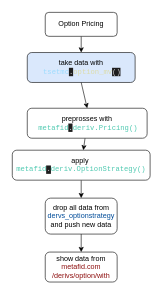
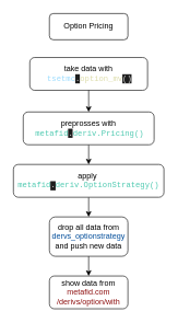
  <mxCell id="0" />
  <mxCell id="1" parent="0" />
- <mxCell id="2" value="" style="edgeStyle=none;html=1;" edge="1" parent="1" source="3" target="4"><mxGeometry relative="1" as="geometry" /></mxCell>
  <mxCell id="3" value="Option Pricing" style="rounded=1;whiteSpace=wrap;html=1;align=center;" vertex="1" parent="1"><mxGeometry x="75" y="20" width="120" height="40" as="geometry" /></mxCell>
- <mxCell id="4" value="take data with&lt;br&gt;&amp;nbsp;&lt;span style=&quot;font-family: Menlo, Monaco, &amp;quot;Courier New&amp;quot;, monospace; color: rgb(156, 220, 254);&quot;&gt;tsetmc&lt;/span&gt;&lt;span style=&quot;background-color: rgb(30, 30, 30); color: rgb(212, 212, 212); font-family: Menlo, Monaco, &amp;quot;Courier New&amp;quot;, monospace;&quot;&gt;.&lt;/span&gt;&lt;span style=&quot;font-family: Menlo, Monaco, &amp;quot;Courier New&amp;quot;, monospace; color: rgb(220, 220, 170);&quot;&gt;option_mv&lt;/span&gt;&lt;span style=&quot;background-color: rgb(30, 30, 30); color: rgb(212, 212, 212); font-family: Menlo, Monaco, &amp;quot;Courier New&amp;quot;, monospace;&quot;&gt;()&lt;/span&gt;" style="rounded=1;whiteSpace=wrap;html=1;align=center;verticalAlign=middle;horizontal=1;spacing=0;fillColor=#dae8fc;" vertex="1" parent="1"><mxGeometry x="45" y="87" width="180" height="50" as="geometry" /></mxCell>
+ <mxCell id="4" value="take data with&lt;br&gt;&amp;nbsp;&lt;span style=&quot;font-family: Menlo, Monaco, &amp;quot;Courier New&amp;quot;, monospace; color: rgb(156, 220, 254);&quot;&gt;tsetmc&lt;/span&gt;&lt;span style=&quot;background-color: rgb(30, 30, 30); color: rgb(212, 212, 212); font-family: Menlo, Monaco, &amp;quot;Courier New&amp;quot;, monospace;&quot;&gt;.&lt;/span&gt;&lt;span style=&quot;font-family: Menlo, Monaco, &amp;quot;Courier New&amp;quot;, monospace; color: rgb(220, 220, 170);&quot;&gt;option_mv&lt;/span&gt;&lt;span style=&quot;background-color: rgb(30, 30, 30); color: rgb(212, 212, 212); font-family: Menlo, Monaco, &amp;quot;Courier New&amp;quot;, monospace;&quot;&gt;()&lt;/span&gt;" style="rounded=1;whiteSpace=wrap;html=1;align=center;verticalAlign=middle;horizontal=1;spacing=0;" vertex="1" parent="1"><mxGeometry x="45" y="87" width="180" height="50" as="geometry" /></mxCell>
  <mxCell id="5" value="" style="edgeStyle=none;html=1;" edge="1" parent="1" source="6" target="9"><mxGeometry relative="1" as="geometry" /></mxCell>
- <mxCell id="6" value="&lt;span style=&quot;&quot;&gt;&#09;&lt;/span&gt;preprosses with&lt;br&gt;&amp;nbsp;&lt;span style=&quot;font-family: Menlo, Monaco, &amp;quot;Courier New&amp;quot;, monospace; color: rgb(78, 201, 176);&quot;&gt;metafid&lt;/span&gt;&lt;span style=&quot;background-color: rgb(30, 30, 30); color: rgb(212, 212, 212); font-family: Menlo, Monaco, &amp;quot;Courier New&amp;quot;, monospace;&quot;&gt;.&lt;/span&gt;&lt;span style=&quot;font-family: Menlo, Monaco, &amp;quot;Courier New&amp;quot;, monospace; color: rgb(78, 201, 176);&quot;&gt;deriv.Pricing()&lt;/span&gt;" style="rounded=1;whiteSpace=wrap;html=1;align=center;verticalAlign=middle;horizontal=1;spacing=0;" vertex="1" parent="1"><mxGeometry x="45" y="180" width="200" height="50" as="geometry" /></mxCell>
+ <mxCell id="6" value="&lt;span style=&quot;&quot;&gt;&#09;&lt;/span&gt;preprosses with&lt;br&gt;&amp;nbsp;&lt;span style=&quot;font-family: Menlo, Monaco, &amp;quot;Courier New&amp;quot;, monospace; color: rgb(78, 201, 176);&quot;&gt;metafid&lt;/span&gt;&lt;span style=&quot;background-color: rgb(30, 30, 30); color: rgb(212, 212, 212); font-family: Menlo, Monaco, &amp;quot;Courier New&amp;quot;, monospace;&quot;&gt;.&lt;/span&gt;&lt;span style=&quot;font-family: Menlo, Monaco, &amp;quot;Courier New&amp;quot;, monospace; color: rgb(78, 201, 176);&quot;&gt;deriv.Pricing()&lt;/span&gt;" style="rounded=1;whiteSpace=wrap;html=1;align=center;verticalAlign=middle;horizontal=1;spacing=0;" vertex="1" parent="1"><mxGeometry x="35" y="170" width="200" height="50" as="geometry" /></mxCell>
  <mxCell id="7" value="" style="endArrow=classic;html=1;exitX=0.5;exitY=1;exitDx=0;exitDy=0;entryX=0.5;entryY=0;entryDx=0;entryDy=0;" edge="1" parent="1" source="4" target="6"><mxGeometry width="50" height="50" relative="1" as="geometry"><mxPoint x="60" y="200" as="sourcePoint" /><mxPoint x="110" y="150" as="targetPoint" /></mxGeometry></mxCell>
  <mxCell id="8" value="" style="edgeStyle=none;html=1;" edge="1" parent="1" source="9" target="11"><mxGeometry relative="1" as="geometry" /></mxCell>
  <mxCell id="9" value="&lt;span style=&quot;&quot;&gt;&#09;&lt;/span&gt;&lt;blockquote style=&quot;margin: 0 0 0 40px; border: none; padding: 0px;&quot;&gt;&lt;/blockquote&gt;apply&amp;nbsp;&lt;br&gt;&lt;span style=&quot;font-family: Menlo, Monaco, &amp;quot;Courier New&amp;quot;, monospace; color: rgb(78, 201, 176);&quot;&gt;metafid&lt;/span&gt;&lt;span style=&quot;background-color: rgb(30, 30, 30); color: rgb(212, 212, 212); font-family: Menlo, Monaco, &amp;quot;Courier New&amp;quot;, monospace;&quot;&gt;.&lt;/span&gt;&lt;span style=&quot;font-family: Menlo, Monaco, &amp;quot;Courier New&amp;quot;, monospace; color: rgb(78, 201, 176);&quot;&gt;deriv.OptionStrategy&lt;/span&gt;&lt;span style=&quot;color: rgba(0, 0, 0, 0); font-family: monospace; font-size: 0px;&quot;&gt;%3CmxGraphModel%3E%3Croot%3E%3CmxCell%20id%3D%220%22%2F%3E%3CmxCell%20id%3D%221%22%20parent%3D%220%22%2F%3E%3CmxCell%20id%3D%222%22%20value%3D%22%26lt%3Bspan%20style%3D%26quot%3B%26quot%3B%26gt%3B%26%239%3B%26lt%3B%2Fspan%26gt%3Bpraprosses%20with%26amp%3Bnbsp%3B%26lt%3Bspan%20style%3D%26quot%3Bfont-family%3A%20Menlo%2C%20Monaco%2C%20%26amp%3Bquot%3BCourier%20New%26amp%3Bquot%3B%2C%20monospace%3B%20color%3A%20rgb(78%2C%20201%2C%20176)%3B%26quot%3B%26gt%3Bmetafid%26lt%3B%2Fspan%26gt%3B%26lt%3Bspan%20style%3D%26quot%3Bbackground-color%3A%20rgb(30%2C%2030%2C%2030)%3B%20color%3A%20rgb(212%2C%20212%2C%20212)%3B%20font-family%3A%20Menlo%2C%20Monaco%2C%20%26amp%3Bquot%3BCourier%20New%26amp%3Bquot%3B%2C%20monospace%3B%26quot%3B%26gt%3B.%26lt%3B%2Fspan%26gt%3B%26lt%3Bspan%20style%3D%26quot%3Bfont-family%3A%20Menlo%2C%20Monaco%2C%20%26amp%3Bquot%3BCourier%20New%26amp%3Bquot%3B%2C%20monospace%3B%20color%3A%20rgb(78%2C%20201%2C%20176)%3B%26quot%3B%26gt%3Bderiv.Pricing()%26lt%3B%2Fspan%26gt%3B%22%20style%3D%22rounded%3D1%3BwhiteSpace%3Dwrap%3Bhtml%3D1%3Balign%3Dcenter%3BverticalAlign%3Dmiddle%3Bhorizontal%3D1%3Bspacing%3D0%3B%22%20vertex%3D%221%22%20parent%3D%221%22%3E%3CmxGeometry%20x%3D%22390%22%20y%3D%22290%22%20width%3D%22200%22%20height%3D%2260%22%20as%3D%22geometry%22%2F%3E%3C%2FmxCell%3E%3C%2Froot%3E%3C%2FmxGraphModel%3&lt;/span&gt;&lt;span style=&quot;color: rgb(78, 201, 176); font-family: Menlo, Monaco, &amp;quot;Courier New&amp;quot;, monospace;&quot;&gt;()&lt;br&gt;&lt;/span&gt;" style="rounded=1;whiteSpace=wrap;html=1;align=center;verticalAlign=middle;horizontal=1;spacing=0;" vertex="1" parent="1"><mxGeometry x="20" y="250" width="230" height="50" as="geometry" /></mxCell>
  <mxCell id="10" value="" style="edgeStyle=none;html=1;fontColor=#8e1010;" edge="1" parent="1" source="11" target="12"><mxGeometry relative="1" as="geometry" /></mxCell>
  <mxCell id="11" value="drop all data from &lt;font color=&quot;#004c99&quot;&gt;dervs_optionstrategy&lt;/font&gt; and push new data" style="whiteSpace=wrap;html=1;rounded=1;spacing=0;" vertex="1" parent="1"><mxGeometry x="75" y="330" width="120" height="60" as="geometry" /></mxCell>
  <mxCell id="12" value="show data from &lt;br&gt;&lt;font color=&quot;#8e1010&quot;&gt;metafid.com&lt;br&gt;/derivs/option/with&lt;br&gt;&lt;/font&gt;" style="whiteSpace=wrap;html=1;rounded=1;spacing=0;" vertex="1" parent="1"><mxGeometry x="75" y="420" width="120" height="50" as="geometry" /></mxCell>
